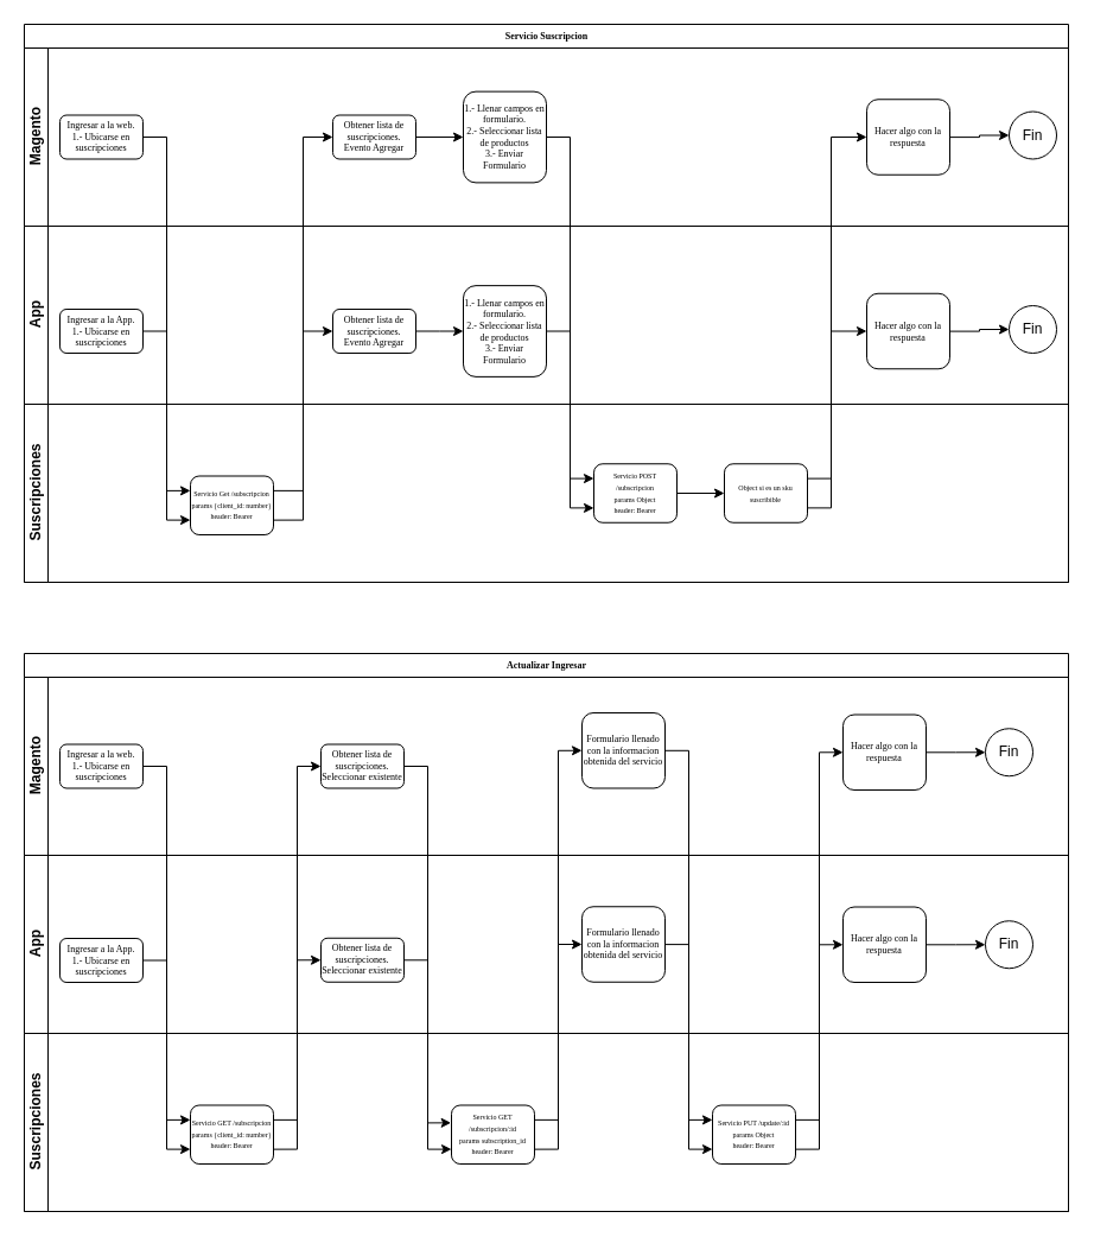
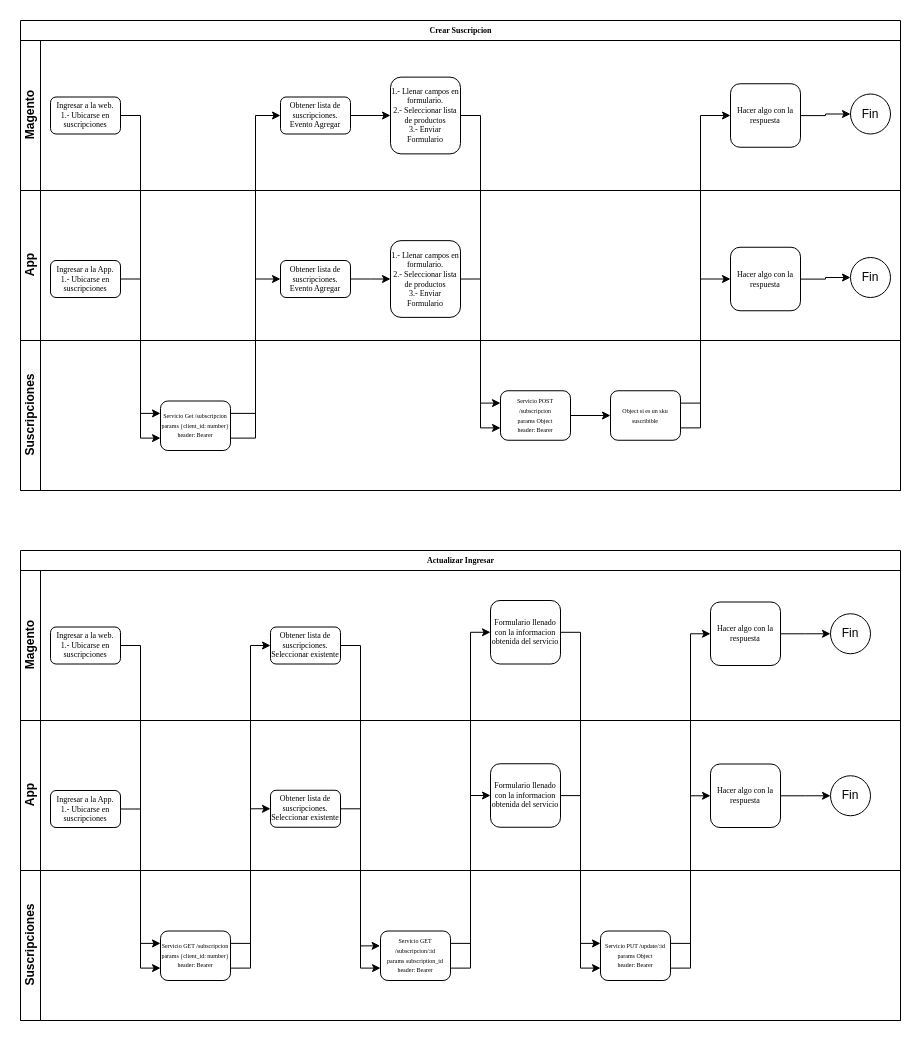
  <mxCell id="0" />
  <mxCell id="1" parent="0" />
- <mxCell id="2" value="Servicio Suscripcion" style="swimlane;html=1;childLayout=stackLayout;horizontal=1;startSize=20;horizontalStack=0;rounded=0;shadow=0;labelBackgroundColor=none;strokeWidth=1;fontFamily=Verdana;fontSize=8;align=center;" parent="1" vertex="1"><mxGeometry x="20" y="20" width="880" height="470" as="geometry" /></mxCell>
+ <mxCell id="2" value="Crear Suscripcion" style="swimlane;html=1;childLayout=stackLayout;horizontal=1;startSize=20;horizontalStack=0;rounded=0;shadow=0;labelBackgroundColor=none;strokeWidth=1;fontFamily=Verdana;fontSize=8;align=center;" parent="1" vertex="1"><mxGeometry x="20" y="20" width="880" height="470" as="geometry" /></mxCell>
  <mxCell id="3" value="Magento" style="swimlane;html=1;startSize=20;horizontal=0;" parent="2" vertex="1"><mxGeometry y="20" width="880" height="150" as="geometry" /></mxCell>
  <mxCell id="4" style="edgeStyle=orthogonalEdgeStyle;rounded=0;orthogonalLoop=1;jettySize=auto;html=1;exitX=1;exitY=0.5;exitDx=0;exitDy=0;entryX=0;entryY=0.5;entryDx=0;entryDy=0;" edge="1" parent="3" source="7" target="10"><mxGeometry relative="1" as="geometry" /></mxCell>
  <mxCell id="5" value="Fin" style="ellipse;whiteSpace=wrap;html=1;aspect=fixed;" vertex="1" parent="3"><mxGeometry x="830" y="53.5" width="40" height="40" as="geometry" /></mxCell>
  <mxCell id="6" value="Hacer algo con la respuesta" style="rounded=1;whiteSpace=wrap;html=1;shadow=0;labelBackgroundColor=none;strokeWidth=1;fontFamily=Verdana;fontSize=8;align=center;" vertex="1" parent="3"><mxGeometry x="710" y="43.25" width="70" height="63.5" as="geometry" /></mxCell>
  <mxCell id="7" value="Obtener lista de suscripciones.&lt;br&gt;Evento Agregar" style="rounded=1;whiteSpace=wrap;html=1;shadow=0;labelBackgroundColor=none;strokeWidth=1;fontFamily=Verdana;fontSize=8;align=center;" vertex="1" parent="3"><mxGeometry x="260" y="56.5" width="70" height="37" as="geometry" /></mxCell>
  <mxCell id="8" value="Ingresar a la web.&lt;br&gt;1.- Ubicarse en suscripciones" style="rounded=1;whiteSpace=wrap;html=1;shadow=0;labelBackgroundColor=none;strokeWidth=1;fontFamily=Verdana;fontSize=8;align=center;" parent="3" vertex="1"><mxGeometry x="30" y="56.5" width="70" height="37" as="geometry" /></mxCell>
  <mxCell id="9" style="edgeStyle=orthogonalEdgeStyle;rounded=0;orthogonalLoop=1;jettySize=auto;html=1;entryX=0;entryY=0.5;entryDx=0;entryDy=0;" edge="1" parent="3" source="6" target="5"><mxGeometry relative="1" as="geometry"><mxPoint x="810" y="75" as="targetPoint" /></mxGeometry></mxCell>
  <mxCell id="10" value="1.- Llenar campos en formulario.&lt;br&gt;2.- Seleccionar lista de productos&lt;br&gt;3.- Enviar Formulario" style="rounded=1;whiteSpace=wrap;html=1;shadow=0;labelBackgroundColor=none;strokeWidth=1;fontFamily=Verdana;fontSize=8;align=center;" vertex="1" parent="3"><mxGeometry x="370" y="36.63" width="70" height="76.75" as="geometry" /></mxCell>
  <mxCell id="11" value="App" style="swimlane;html=1;startSize=20;horizontal=0;" parent="2" vertex="1"><mxGeometry y="170" width="880" height="150" as="geometry" /></mxCell>
  <mxCell id="12" value="1.- Llenar campos en formulario.&lt;br&gt;2.- Seleccionar lista de productos&lt;br&gt;3.- Enviar Formulario" style="rounded=1;whiteSpace=wrap;html=1;shadow=0;labelBackgroundColor=none;strokeWidth=1;fontFamily=Verdana;fontSize=8;align=center;" vertex="1" parent="11"><mxGeometry x="370" y="50.13" width="70" height="76.75" as="geometry" /></mxCell>
  <mxCell id="13" value="Fin" style="ellipse;whiteSpace=wrap;html=1;aspect=fixed;" vertex="1" parent="11"><mxGeometry x="830" y="67" width="40" height="40" as="geometry" /></mxCell>
  <mxCell id="14" style="edgeStyle=orthogonalEdgeStyle;rounded=0;orthogonalLoop=1;jettySize=auto;html=1;entryX=0;entryY=0.5;entryDx=0;entryDy=0;" edge="1" parent="11" source="15" target="13"><mxGeometry relative="1" as="geometry" /></mxCell>
  <mxCell id="15" value="Hacer algo con la respuesta" style="rounded=1;whiteSpace=wrap;html=1;shadow=0;labelBackgroundColor=none;strokeWidth=1;fontFamily=Verdana;fontSize=8;align=center;" vertex="1" parent="11"><mxGeometry x="710" y="56.75" width="70" height="63.5" as="geometry" /></mxCell>
  <mxCell id="16" value="Ingresar a la App.&lt;br&gt;1.- Ubicarse en suscripciones" style="rounded=1;whiteSpace=wrap;html=1;shadow=0;labelBackgroundColor=none;strokeWidth=1;fontFamily=Verdana;fontSize=8;align=center;" vertex="1" parent="11"><mxGeometry x="30" y="70" width="70" height="37" as="geometry" /></mxCell>
  <mxCell id="17" style="edgeStyle=orthogonalEdgeStyle;rounded=0;orthogonalLoop=1;jettySize=auto;html=1;entryX=0;entryY=0.5;entryDx=0;entryDy=0;" edge="1" parent="11" source="18"><mxGeometry relative="1" as="geometry"><mxPoint x="370" y="88.5" as="targetPoint" /></mxGeometry></mxCell>
  <mxCell id="18" value="Obtener lista de suscripciones.&lt;br&gt;Evento Agregar" style="rounded=1;whiteSpace=wrap;html=1;shadow=0;labelBackgroundColor=none;strokeWidth=1;fontFamily=Verdana;fontSize=8;align=center;" vertex="1" parent="11"><mxGeometry x="260" y="70" width="70" height="37" as="geometry" /></mxCell>
  <mxCell id="19" value="Suscripciones" style="swimlane;html=1;startSize=20;horizontal=0;" parent="2" vertex="1"><mxGeometry y="320" width="880" height="150" as="geometry" /></mxCell>
  <mxCell id="20" style="edgeStyle=orthogonalEdgeStyle;rounded=0;orthogonalLoop=1;jettySize=auto;html=1;exitX=1;exitY=0.5;exitDx=0;exitDy=0;entryX=0;entryY=0.5;entryDx=0;entryDy=0;" edge="1" parent="19" source="21" target="22"><mxGeometry relative="1" as="geometry" /></mxCell>
  <mxCell id="21" value="&lt;font style=&quot;font-size: 6px&quot;&gt;Servicio POST /subscripcion&lt;br&gt;params Object&lt;br&gt;header: Bearer&lt;br&gt;&lt;/font&gt;" style="rounded=1;whiteSpace=wrap;html=1;shadow=0;labelBackgroundColor=none;strokeWidth=1;fontFamily=Verdana;fontSize=8;align=center;" vertex="1" parent="19"><mxGeometry x="480" y="50.25" width="70" height="49.5" as="geometry" /></mxCell>
  <mxCell id="22" value="&lt;font style=&quot;font-size: 6px&quot;&gt;Object si es un sku suscribible&lt;br&gt;&lt;/font&gt;" style="rounded=1;whiteSpace=wrap;html=1;shadow=0;labelBackgroundColor=none;strokeWidth=1;fontFamily=Verdana;fontSize=8;align=center;" vertex="1" parent="19"><mxGeometry x="590" y="50.25" width="70" height="49.5" as="geometry" /></mxCell>
  <mxCell id="23" value="&lt;font style=&quot;font-size: 6px&quot;&gt;Servicio Get /subscripcion&lt;br&gt;params {client_id: number}&lt;br&gt;header: Bearer&lt;br&gt;&lt;/font&gt;" style="rounded=1;whiteSpace=wrap;html=1;shadow=0;labelBackgroundColor=none;strokeWidth=1;fontFamily=Verdana;fontSize=8;align=center;" parent="19" vertex="1"><mxGeometry x="140" y="60.5" width="70" height="49.5" as="geometry" /></mxCell>
  <mxCell id="24" style="edgeStyle=orthogonalEdgeStyle;rounded=0;orthogonalLoop=1;jettySize=auto;html=1;entryX=0;entryY=0.75;entryDx=0;entryDy=0;" edge="1" parent="2" source="16" target="23"><mxGeometry relative="1" as="geometry" /></mxCell>
  <mxCell id="25" style="edgeStyle=orthogonalEdgeStyle;rounded=0;orthogonalLoop=1;jettySize=auto;html=1;entryX=0;entryY=0.25;entryDx=0;entryDy=0;" edge="1" parent="2" source="8" target="23"><mxGeometry relative="1" as="geometry" /></mxCell>
  <mxCell id="26" style="edgeStyle=orthogonalEdgeStyle;rounded=0;orthogonalLoop=1;jettySize=auto;html=1;exitX=1;exitY=0.75;exitDx=0;exitDy=0;entryX=0;entryY=0.5;entryDx=0;entryDy=0;" edge="1" parent="2" source="23" target="18"><mxGeometry relative="1" as="geometry" /></mxCell>
  <mxCell id="27" style="edgeStyle=orthogonalEdgeStyle;rounded=0;orthogonalLoop=1;jettySize=auto;html=1;exitX=1;exitY=0.25;exitDx=0;exitDy=0;entryX=0;entryY=0.5;entryDx=0;entryDy=0;" edge="1" parent="2" source="23" target="7"><mxGeometry relative="1" as="geometry" /></mxCell>
  <mxCell id="28" style="edgeStyle=orthogonalEdgeStyle;rounded=0;orthogonalLoop=1;jettySize=auto;html=1;entryX=0;entryY=0.75;entryDx=0;entryDy=0;" edge="1" parent="2" target="21"><mxGeometry relative="1" as="geometry"><mxPoint x="440" y="258.517" as="sourcePoint" /><Array as="points"><mxPoint x="460" y="259" /><mxPoint x="460" y="407" /></Array></mxGeometry></mxCell>
  <mxCell id="29" style="edgeStyle=orthogonalEdgeStyle;rounded=0;orthogonalLoop=1;jettySize=auto;html=1;exitX=1;exitY=0.5;exitDx=0;exitDy=0;entryX=0;entryY=0.25;entryDx=0;entryDy=0;" edge="1" parent="2" source="10" target="21"><mxGeometry relative="1" as="geometry"><Array as="points"><mxPoint x="460" y="95" /><mxPoint x="460" y="383" /></Array></mxGeometry></mxCell>
  <mxCell id="30" style="edgeStyle=orthogonalEdgeStyle;rounded=0;orthogonalLoop=1;jettySize=auto;html=1;exitX=1;exitY=0.25;exitDx=0;exitDy=0;" edge="1" parent="2" source="22"><mxGeometry relative="1" as="geometry"><mxPoint x="710" y="95" as="targetPoint" /><Array as="points"><mxPoint x="680" y="383" /><mxPoint x="680" y="95" /><mxPoint x="710" y="95" /></Array></mxGeometry></mxCell>
  <mxCell id="31" style="edgeStyle=orthogonalEdgeStyle;rounded=0;orthogonalLoop=1;jettySize=auto;html=1;exitX=1;exitY=0.75;exitDx=0;exitDy=0;entryX=0;entryY=0.5;entryDx=0;entryDy=0;" edge="1" parent="2" source="22" target="15"><mxGeometry relative="1" as="geometry"><Array as="points"><mxPoint x="680" y="407" /><mxPoint x="680" y="259" /></Array></mxGeometry></mxCell>
  <mxCell id="32" value="Actualizar Ingresar" style="swimlane;html=1;childLayout=stackLayout;horizontal=1;startSize=20;horizontalStack=0;rounded=0;shadow=0;labelBackgroundColor=none;strokeWidth=1;fontFamily=Verdana;fontSize=8;align=center;" vertex="1" parent="1"><mxGeometry x="20" y="550" width="880" height="470" as="geometry" /></mxCell>
  <mxCell id="33" value="Magento" style="swimlane;html=1;startSize=20;horizontal=0;" vertex="1" parent="32"><mxGeometry y="20" width="880" height="150" as="geometry" /></mxCell>
  <mxCell id="34" value="Hacer algo con la respuesta" style="rounded=1;whiteSpace=wrap;html=1;shadow=0;labelBackgroundColor=none;strokeWidth=1;fontFamily=Verdana;fontSize=8;align=center;" vertex="1" parent="33"><mxGeometry x="690" y="31.5" width="70" height="63.5" as="geometry" /></mxCell>
  <mxCell id="35" value="Formulario llenado con la informacion obtenida del servicio" style="rounded=1;whiteSpace=wrap;html=1;shadow=0;labelBackgroundColor=none;strokeWidth=1;fontFamily=Verdana;fontSize=8;align=center;" vertex="1" parent="33"><mxGeometry x="470" y="30" width="70" height="63.5" as="geometry" /></mxCell>
  <mxCell id="36" value="Fin" style="ellipse;whiteSpace=wrap;html=1;aspect=fixed;" vertex="1" parent="33"><mxGeometry x="810" y="43.25" width="40" height="40" as="geometry" /></mxCell>
  <mxCell id="37" value="Ingresar a la web.&lt;br&gt;1.- Ubicarse en suscripciones" style="rounded=1;whiteSpace=wrap;html=1;shadow=0;labelBackgroundColor=none;strokeWidth=1;fontFamily=Verdana;fontSize=8;align=center;" vertex="1" parent="33"><mxGeometry x="30" y="56.5" width="70" height="37" as="geometry" /></mxCell>
  <mxCell id="38" style="edgeStyle=orthogonalEdgeStyle;rounded=0;orthogonalLoop=1;jettySize=auto;html=1;entryX=0;entryY=0.5;entryDx=0;entryDy=0;" edge="1" parent="33" source="34" target="36"><mxGeometry relative="1" as="geometry"><mxPoint x="810" y="75" as="targetPoint" /></mxGeometry></mxCell>
  <mxCell id="39" value="Obtener lista de suscripciones.&lt;br&gt;Seleccionar existente" style="rounded=1;whiteSpace=wrap;html=1;shadow=0;labelBackgroundColor=none;strokeWidth=1;fontFamily=Verdana;fontSize=8;align=center;" vertex="1" parent="33"><mxGeometry x="250" y="56.5" width="70" height="37" as="geometry" /></mxCell>
  <mxCell id="40" value="App" style="swimlane;html=1;startSize=20;horizontal=0;" vertex="1" parent="32"><mxGeometry y="170" width="880" height="150" as="geometry" /></mxCell>
  <mxCell id="41" value="Fin" style="ellipse;whiteSpace=wrap;html=1;aspect=fixed;" vertex="1" parent="40"><mxGeometry x="810" y="55.25" width="40" height="40" as="geometry" /></mxCell>
  <mxCell id="42" value="Hacer algo con la respuesta" style="rounded=1;whiteSpace=wrap;html=1;shadow=0;labelBackgroundColor=none;strokeWidth=1;fontFamily=Verdana;fontSize=8;align=center;" vertex="1" parent="40"><mxGeometry x="690" y="43.5" width="70" height="63.5" as="geometry" /></mxCell>
  <mxCell id="43" value="&lt;span&gt;Formulario llenado con la informacion obtenida del servicio&lt;/span&gt;" style="rounded=1;whiteSpace=wrap;html=1;shadow=0;labelBackgroundColor=none;strokeWidth=1;fontFamily=Verdana;fontSize=8;align=center;" vertex="1" parent="40"><mxGeometry x="470" y="43.25" width="70" height="63.5" as="geometry" /></mxCell>
  <mxCell id="44" style="edgeStyle=orthogonalEdgeStyle;rounded=0;orthogonalLoop=1;jettySize=auto;html=1;entryX=0;entryY=0.5;entryDx=0;entryDy=0;" edge="1" parent="40" source="42" target="41"><mxGeometry relative="1" as="geometry" /></mxCell>
  <mxCell id="45" value="Ingresar a la App.&lt;br&gt;1.- Ubicarse en suscripciones" style="rounded=1;whiteSpace=wrap;html=1;shadow=0;labelBackgroundColor=none;strokeWidth=1;fontFamily=Verdana;fontSize=8;align=center;" vertex="1" parent="40"><mxGeometry x="30" y="70" width="70" height="37" as="geometry" /></mxCell>
  <mxCell id="46" value="Obtener lista de suscripciones.&lt;br&gt;Seleccionar existente" style="rounded=1;whiteSpace=wrap;html=1;shadow=0;labelBackgroundColor=none;strokeWidth=1;fontFamily=Verdana;fontSize=8;align=center;" vertex="1" parent="40"><mxGeometry x="250" y="69.75" width="70" height="37" as="geometry" /></mxCell>
  <mxCell id="47" value="Suscripciones" style="swimlane;html=1;startSize=20;horizontal=0;" vertex="1" parent="32"><mxGeometry y="320" width="880" height="150" as="geometry" /></mxCell>
  <mxCell id="48" value="&lt;font style=&quot;font-size: 6px&quot;&gt;Servicio GET /subscripcion&lt;br&gt;params {client_id: number}&lt;br&gt;header: Bearer&lt;br&gt;&lt;/font&gt;" style="rounded=1;whiteSpace=wrap;html=1;shadow=0;labelBackgroundColor=none;strokeWidth=1;fontFamily=Verdana;fontSize=8;align=center;" vertex="1" parent="47"><mxGeometry x="140" y="60.5" width="70" height="49.5" as="geometry" /></mxCell>
  <mxCell id="49" value="&lt;font style=&quot;font-size: 6px&quot;&gt;Servicio GET /subscripcion/:id&lt;br&gt;params subscription_id&lt;br&gt;header: Bearer&lt;br&gt;&lt;/font&gt;" style="rounded=1;whiteSpace=wrap;html=1;shadow=0;labelBackgroundColor=none;strokeWidth=1;fontFamily=Verdana;fontSize=8;align=center;" vertex="1" parent="47"><mxGeometry x="360" y="60.5" width="70" height="49.5" as="geometry" /></mxCell>
  <mxCell id="50" value="&lt;font style=&quot;font-size: 6px&quot;&gt;Servicio PUT /update/:id&lt;br&gt;params Object&lt;br&gt;header: Bearer&lt;br&gt;&lt;/font&gt;" style="rounded=1;whiteSpace=wrap;html=1;shadow=0;labelBackgroundColor=none;strokeWidth=1;fontFamily=Verdana;fontSize=8;align=center;" vertex="1" parent="47"><mxGeometry x="580" y="60.5" width="70" height="49.5" as="geometry" /></mxCell>
  <mxCell id="51" style="edgeStyle=orthogonalEdgeStyle;rounded=0;orthogonalLoop=1;jettySize=auto;html=1;entryX=0;entryY=0.75;entryDx=0;entryDy=0;" edge="1" parent="32" source="45" target="48"><mxGeometry relative="1" as="geometry" /></mxCell>
  <mxCell id="52" style="edgeStyle=orthogonalEdgeStyle;rounded=0;orthogonalLoop=1;jettySize=auto;html=1;entryX=0;entryY=0.25;entryDx=0;entryDy=0;" edge="1" parent="32" source="37" target="48"><mxGeometry relative="1" as="geometry" /></mxCell>
  <mxCell id="53" style="edgeStyle=orthogonalEdgeStyle;rounded=0;orthogonalLoop=1;jettySize=auto;html=1;exitX=1;exitY=0.75;exitDx=0;exitDy=0;entryX=0;entryY=0.5;entryDx=0;entryDy=0;" edge="1" parent="32" source="48" target="46"><mxGeometry relative="1" as="geometry" /></mxCell>
  <mxCell id="54" style="edgeStyle=orthogonalEdgeStyle;rounded=0;orthogonalLoop=1;jettySize=auto;html=1;exitX=1;exitY=0.25;exitDx=0;exitDy=0;entryX=0;entryY=0.5;entryDx=0;entryDy=0;" edge="1" parent="32" source="48" target="39"><mxGeometry relative="1" as="geometry" /></mxCell>
  <mxCell id="55" style="edgeStyle=orthogonalEdgeStyle;rounded=0;orthogonalLoop=1;jettySize=auto;html=1;entryX=0;entryY=0.75;entryDx=0;entryDy=0;" edge="1" parent="32" source="46" target="49"><mxGeometry relative="1" as="geometry"><mxPoint x="370" y="258.5" as="targetPoint" /><Array as="points"><mxPoint x="340" y="259" /><mxPoint x="340" y="418" /></Array></mxGeometry></mxCell>
  <mxCell id="56" style="edgeStyle=orthogonalEdgeStyle;rounded=0;orthogonalLoop=1;jettySize=auto;html=1;exitX=1;exitY=0.5;exitDx=0;exitDy=0;entryX=-0.005;entryY=0.3;entryDx=0;entryDy=0;entryPerimeter=0;" edge="1" parent="32" source="39" target="49"><mxGeometry relative="1" as="geometry"><mxPoint x="370" y="95" as="targetPoint" /><Array as="points"><mxPoint x="340" y="95" /><mxPoint x="340" y="395" /></Array></mxGeometry></mxCell>
  <mxCell id="57" style="edgeStyle=orthogonalEdgeStyle;rounded=0;orthogonalLoop=1;jettySize=auto;html=1;exitX=1;exitY=0.25;exitDx=0;exitDy=0;entryX=0;entryY=0.5;entryDx=0;entryDy=0;" edge="1" parent="32" source="49" target="35"><mxGeometry relative="1" as="geometry" /></mxCell>
  <mxCell id="58" style="edgeStyle=orthogonalEdgeStyle;rounded=0;orthogonalLoop=1;jettySize=auto;html=1;exitX=1;exitY=0.75;exitDx=0;exitDy=0;entryX=0;entryY=0.5;entryDx=0;entryDy=0;" edge="1" parent="32" source="49" target="43"><mxGeometry relative="1" as="geometry" /></mxCell>
  <mxCell id="59" style="edgeStyle=orthogonalEdgeStyle;rounded=0;orthogonalLoop=1;jettySize=auto;html=1;entryX=0;entryY=0.75;entryDx=0;entryDy=0;" edge="1" parent="32" source="43" target="50"><mxGeometry relative="1" as="geometry" /></mxCell>
  <mxCell id="60" style="edgeStyle=orthogonalEdgeStyle;rounded=0;orthogonalLoop=1;jettySize=auto;html=1;entryX=0;entryY=0.25;entryDx=0;entryDy=0;" edge="1" parent="32" source="35" target="50"><mxGeometry relative="1" as="geometry" /></mxCell>
  <mxCell id="61" style="edgeStyle=orthogonalEdgeStyle;rounded=0;orthogonalLoop=1;jettySize=auto;html=1;exitX=1;exitY=0.25;exitDx=0;exitDy=0;entryX=0;entryY=0.5;entryDx=0;entryDy=0;" edge="1" parent="32" source="50" target="34"><mxGeometry relative="1" as="geometry" /></mxCell>
  <mxCell id="62" style="edgeStyle=orthogonalEdgeStyle;rounded=0;orthogonalLoop=1;jettySize=auto;html=1;exitX=1;exitY=0.75;exitDx=0;exitDy=0;entryX=0;entryY=0.5;entryDx=0;entryDy=0;" edge="1" parent="32" source="50" target="42"><mxGeometry relative="1" as="geometry" /></mxCell>
